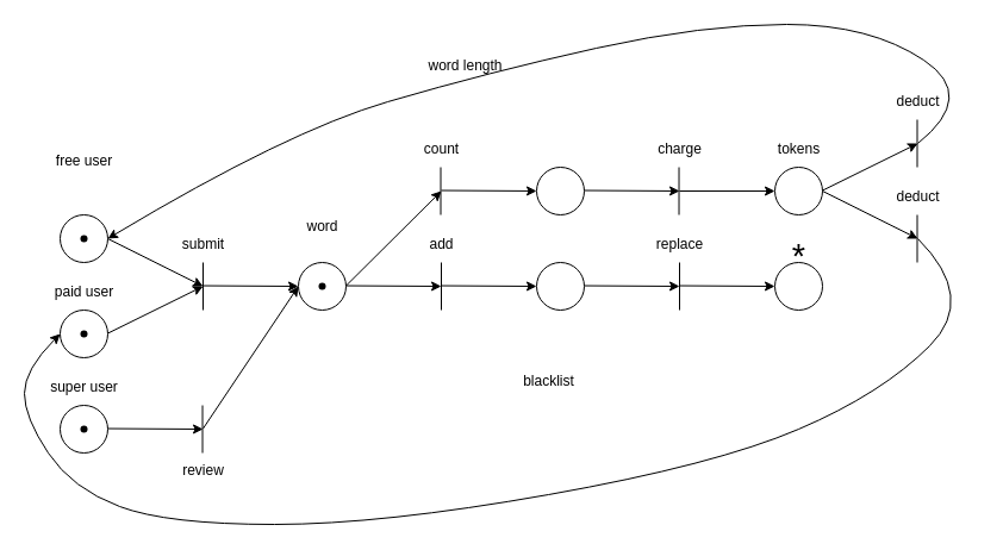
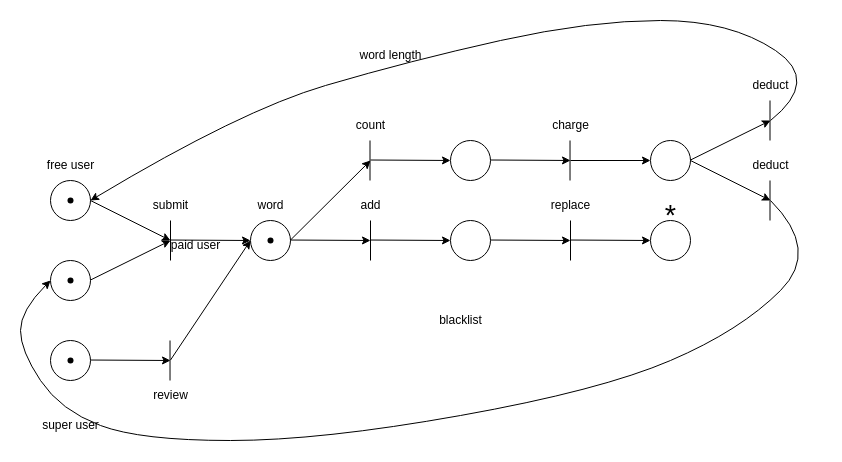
  <mxCell id="0" />
  <mxCell id="1" parent="0" />
  <mxCell id="2" value="" style="ellipse;whiteSpace=wrap;html=1;aspect=fixed;" parent="1" vertex="1"><mxGeometry x="50" y="260" width="40" height="40" as="geometry" /></mxCell>
  <mxCell id="3" value="" style="ellipse;whiteSpace=wrap;html=1;aspect=fixed;" parent="1" vertex="1"><mxGeometry x="650" y="140" width="40" height="40" as="geometry" /></mxCell>
  <mxCell id="4" value="" style="ellipse;whiteSpace=wrap;html=1;aspect=fixed;" parent="1" vertex="1"><mxGeometry x="650" y="220" width="40" height="40" as="geometry" /></mxCell>
  <mxCell id="5" value="" style="ellipse;whiteSpace=wrap;html=1;aspect=fixed;" parent="1" vertex="1"><mxGeometry x="450" y="220" width="40" height="40" as="geometry" /></mxCell>
  <mxCell id="6" value="" style="ellipse;whiteSpace=wrap;html=1;aspect=fixed;" parent="1" vertex="1"><mxGeometry x="250" y="220" width="40" height="40" as="geometry" /></mxCell>
  <mxCell id="7" value="" style="ellipse;whiteSpace=wrap;html=1;aspect=fixed;" parent="1" vertex="1"><mxGeometry x="50" y="340" width="40" height="40" as="geometry" /></mxCell>
  <mxCell id="8" value="" style="ellipse;whiteSpace=wrap;html=1;aspect=fixed;" parent="1" vertex="1"><mxGeometry x="50" y="180" width="40" height="40" as="geometry" /></mxCell>
- <mxCell id="9" value="free user" style="text;html=1;align=center;verticalAlign=middle;resizable=0;points=[];autosize=1;strokeColor=none;fillColor=none;" parent="1" vertex="1"><mxGeometry x="35" y="120" width="70" height="30" as="geometry" /></mxCell>
+ <mxCell id="9" value="free user" style="text;html=1;align=center;verticalAlign=middle;resizable=0;points=[];autosize=1;strokeColor=none;fillColor=none;" parent="1" vertex="1"><mxGeometry x="35" y="150" width="70" height="30" as="geometry" /></mxCell>
  <mxCell id="10" value="" style="endArrow=none;html=1;rounded=0;" parent="1" edge="1"><mxGeometry width="50" height="50" relative="1" as="geometry"><mxPoint x="169.52" y="380" as="sourcePoint" /><mxPoint x="169.52" y="340" as="targetPoint" /></mxGeometry></mxCell>
  <mxCell id="11" value="" style="endArrow=none;html=1;rounded=0;" parent="1" edge="1"><mxGeometry width="50" height="50" relative="1" as="geometry"><mxPoint x="370" y="260" as="sourcePoint" /><mxPoint x="370" y="220" as="targetPoint" /></mxGeometry></mxCell>
  <mxCell id="12" value="" style="endArrow=none;html=1;rounded=0;" parent="1" edge="1"><mxGeometry width="50" height="50" relative="1" as="geometry"><mxPoint x="769.5" y="140" as="sourcePoint" /><mxPoint x="769.5" y="100" as="targetPoint" /></mxGeometry></mxCell>
  <mxCell id="13" value="" style="endArrow=none;html=1;rounded=0;" parent="1" edge="1"><mxGeometry width="50" height="50" relative="1" as="geometry"><mxPoint x="569.52" y="180" as="sourcePoint" /><mxPoint x="569.52" y="140" as="targetPoint" /></mxGeometry></mxCell>
  <mxCell id="14" value="" style="endArrow=none;html=1;rounded=0;" parent="1" edge="1"><mxGeometry width="50" height="50" relative="1" as="geometry"><mxPoint x="570" y="260" as="sourcePoint" /><mxPoint x="570" y="220" as="targetPoint" /></mxGeometry></mxCell>
  <mxCell id="15" value="" style="endArrow=none;html=1;rounded=0;" parent="1" edge="1"><mxGeometry width="50" height="50" relative="1" as="geometry"><mxPoint x="170" y="260" as="sourcePoint" /><mxPoint x="170" y="220" as="targetPoint" /></mxGeometry></mxCell>
  <mxCell id="16" value="" style="edgeStyle=none;orthogonalLoop=1;jettySize=auto;html=1;rounded=0;" parent="1" edge="1"><mxGeometry width="100" relative="1" as="geometry"><mxPoint x="90" y="200" as="sourcePoint" /><mxPoint x="170" y="240" as="targetPoint" /><Array as="points" /></mxGeometry></mxCell>
  <mxCell id="17" value="" style="edgeStyle=none;orthogonalLoop=1;jettySize=auto;html=1;rounded=0;" parent="1" edge="1"><mxGeometry width="100" relative="1" as="geometry"><mxPoint x="90" y="279.52" as="sourcePoint" /><mxPoint x="170" y="240" as="targetPoint" /><Array as="points" /></mxGeometry></mxCell>
  <mxCell id="18" value="" style="edgeStyle=none;orthogonalLoop=1;jettySize=auto;html=1;rounded=0;" parent="1" edge="1"><mxGeometry width="100" relative="1" as="geometry"><mxPoint x="170" y="239.52" as="sourcePoint" /><mxPoint x="250" y="240" as="targetPoint" /><Array as="points" /></mxGeometry></mxCell>
- <mxCell id="19" value="paid user" style="text;html=1;align=center;verticalAlign=middle;resizable=0;points=[];autosize=1;strokeColor=none;fillColor=none;" parent="1" vertex="1"><mxGeometry x="35" y="230" width="70" height="30" as="geometry" /></mxCell>
- <mxCell id="20" value="super user" style="text;html=1;align=center;verticalAlign=middle;resizable=0;points=[];autosize=1;strokeColor=none;fillColor=none;" parent="1" vertex="1"><mxGeometry x="30" y="310" width="80" height="30" as="geometry" /></mxCell>
- <mxCell id="21" value="word" style="text;html=1;align=center;verticalAlign=middle;resizable=0;points=[];autosize=1;strokeColor=none;fillColor=none;" parent="1" vertex="1"><mxGeometry x="245" y="175" width="50" height="30" as="geometry" /></mxCell>
+ <mxCell id="19" value="paid user" style="text;html=1;align=center;verticalAlign=middle;resizable=0;points=[];autosize=1;strokeColor=none;fillColor=none;" parent="1" vertex="1"><mxGeometry x="160" y="230" width="70" height="30" as="geometry" /></mxCell>
+ <mxCell id="20" value="super user" style="text;html=1;align=center;verticalAlign=middle;resizable=0;points=[];autosize=1;strokeColor=none;fillColor=none;" parent="1" vertex="1"><mxGeometry x="30" y="410" width="80" height="30" as="geometry" /></mxCell>
+ <mxCell id="21" value="word" style="text;html=1;align=center;verticalAlign=middle;resizable=0;points=[];autosize=1;strokeColor=none;fillColor=none;" parent="1" vertex="1"><mxGeometry x="245" y="190" width="50" height="30" as="geometry" /></mxCell>
  <mxCell id="22" value="submit" style="text;html=1;align=center;verticalAlign=middle;resizable=0;points=[];autosize=1;strokeColor=none;fillColor=none;" parent="1" vertex="1"><mxGeometry x="140" y="190" width="60" height="30" as="geometry" /></mxCell>
  <mxCell id="23" value="" style="shape=waypoint;sketch=0;size=6;pointerEvents=1;points=[];fillColor=none;resizable=0;rotatable=0;perimeter=centerPerimeter;snapToPoint=1;" parent="1" vertex="1"><mxGeometry x="60" y="190" width="20" height="20" as="geometry" /></mxCell>
  <mxCell id="24" value="" style="shape=waypoint;sketch=0;size=6;pointerEvents=1;points=[];fillColor=none;resizable=0;rotatable=0;perimeter=centerPerimeter;snapToPoint=1;" parent="1" vertex="1"><mxGeometry x="60" y="270" width="20" height="20" as="geometry" /></mxCell>
  <mxCell id="25" value="review" style="text;html=1;align=center;verticalAlign=middle;resizable=0;points=[];autosize=1;strokeColor=none;fillColor=none;" parent="1" vertex="1"><mxGeometry x="140" y="380" width="60" height="30" as="geometry" /></mxCell>
  <mxCell id="26" value="" style="shape=waypoint;sketch=0;size=6;pointerEvents=1;points=[];fillColor=none;resizable=0;rotatable=0;perimeter=centerPerimeter;snapToPoint=1;" parent="1" vertex="1"><mxGeometry x="260" y="230" width="20" height="20" as="geometry" /></mxCell>
  <mxCell id="27" value="" style="shape=waypoint;sketch=0;size=6;pointerEvents=1;points=[];fillColor=none;resizable=0;rotatable=0;perimeter=centerPerimeter;snapToPoint=1;" parent="1" vertex="1"><mxGeometry x="60" y="350" width="20" height="20" as="geometry" /></mxCell>
  <mxCell id="28" value="" style="edgeStyle=none;orthogonalLoop=1;jettySize=auto;html=1;rounded=0;" parent="1" edge="1"><mxGeometry width="100" relative="1" as="geometry"><mxPoint x="90" y="359.52" as="sourcePoint" /><mxPoint x="170" y="360" as="targetPoint" /><Array as="points" /></mxGeometry></mxCell>
  <mxCell id="29" value="" style="edgeStyle=none;orthogonalLoop=1;jettySize=auto;html=1;rounded=0;entryX=0;entryY=0.5;entryDx=0;entryDy=0;" parent="1" target="6" edge="1"><mxGeometry width="100" relative="1" as="geometry"><mxPoint x="170" y="359.52" as="sourcePoint" /><mxPoint x="270" y="359.52" as="targetPoint" /><Array as="points" /></mxGeometry></mxCell>
  <mxCell id="30" value="add" style="text;html=1;align=center;verticalAlign=middle;resizable=0;points=[];autosize=1;strokeColor=none;fillColor=none;" parent="1" vertex="1"><mxGeometry x="350" y="190" width="40" height="30" as="geometry" /></mxCell>
  <mxCell id="31" value="" style="edgeStyle=none;orthogonalLoop=1;jettySize=auto;html=1;rounded=0;" parent="1" edge="1"><mxGeometry width="100" relative="1" as="geometry"><mxPoint x="290" y="239.52" as="sourcePoint" /><mxPoint x="370" y="240" as="targetPoint" /><Array as="points" /></mxGeometry></mxCell>
  <mxCell id="32" value="" style="edgeStyle=none;orthogonalLoop=1;jettySize=auto;html=1;rounded=0;" parent="1" edge="1"><mxGeometry width="100" relative="1" as="geometry"><mxPoint x="370" y="239.52" as="sourcePoint" /><mxPoint x="450" y="240" as="targetPoint" /><Array as="points" /></mxGeometry></mxCell>
  <mxCell id="33" value="blacklist" style="text;html=1;align=center;verticalAlign=middle;resizable=0;points=[];autosize=1;strokeColor=none;fillColor=none;" parent="1" vertex="1"><mxGeometry x="425" y="305" width="70" height="30" as="geometry" /></mxCell>
  <mxCell id="34" value="" style="edgeStyle=none;orthogonalLoop=1;jettySize=auto;html=1;rounded=0;" parent="1" edge="1"><mxGeometry width="100" relative="1" as="geometry"><mxPoint x="490" y="239.52" as="sourcePoint" /><mxPoint x="570" y="240" as="targetPoint" /><Array as="points" /></mxGeometry></mxCell>
  <mxCell id="35" value="replace" style="text;html=1;align=center;verticalAlign=middle;resizable=0;points=[];autosize=1;strokeColor=none;fillColor=none;" parent="1" vertex="1"><mxGeometry x="540" y="190" width="60" height="30" as="geometry" /></mxCell>
  <mxCell id="36" value="" style="edgeStyle=none;orthogonalLoop=1;jettySize=auto;html=1;rounded=0;" parent="1" edge="1"><mxGeometry width="100" relative="1" as="geometry"><mxPoint x="570" y="239.52" as="sourcePoint" /><mxPoint x="650" y="240" as="targetPoint" /><Array as="points" /></mxGeometry></mxCell>
  <mxCell id="37" value="&lt;font style=&quot;font-size: 29px;&quot;&gt;*&lt;/font&gt;" style="text;html=1;align=center;verticalAlign=middle;resizable=0;points=[];autosize=1;strokeColor=none;fillColor=none;" parent="1" vertex="1"><mxGeometry x="655" y="190" width="30" height="50" as="geometry" /></mxCell>
  <mxCell id="38" value="" style="edgeStyle=none;orthogonalLoop=1;jettySize=auto;html=1;rounded=0;" parent="1" edge="1"><mxGeometry width="100" relative="1" as="geometry"><mxPoint x="290" y="239.52" as="sourcePoint" /><mxPoint x="370" y="160" as="targetPoint" /><Array as="points" /></mxGeometry></mxCell>
  <mxCell id="39" value="count" style="text;html=1;align=center;verticalAlign=middle;resizable=0;points=[];autosize=1;strokeColor=none;fillColor=none;" parent="1" vertex="1"><mxGeometry x="345" y="110" width="50" height="30" as="geometry" /></mxCell>
- <mxCell id="40" value="tokens" style="text;html=1;align=center;verticalAlign=middle;resizable=0;points=[];autosize=1;strokeColor=none;fillColor=none;" parent="1" vertex="1"><mxGeometry x="640" y="110" width="60" height="30" as="geometry" /></mxCell>
  <mxCell id="41" value="" style="edgeStyle=none;orthogonalLoop=1;jettySize=auto;html=1;rounded=0;entryX=0;entryY=0.5;entryDx=0;entryDy=0;" parent="1" target="3" edge="1"><mxGeometry width="100" relative="1" as="geometry"><mxPoint x="570" y="160" as="sourcePoint" /><mxPoint x="640" y="160" as="targetPoint" /><Array as="points" /></mxGeometry></mxCell>
  <mxCell id="42" value="" style="edgeStyle=none;orthogonalLoop=1;jettySize=auto;html=1;rounded=0;" parent="1" edge="1"><mxGeometry width="100" relative="1" as="geometry"><mxPoint x="690" y="159.52" as="sourcePoint" /><mxPoint x="770" y="120" as="targetPoint" /><Array as="points" /></mxGeometry></mxCell>
  <mxCell id="43" value="deduct" style="text;html=1;align=center;verticalAlign=middle;resizable=0;points=[];autosize=1;strokeColor=none;fillColor=none;" parent="1" vertex="1"><mxGeometry x="740" y="70" width="60" height="30" as="geometry" /></mxCell>
  <mxCell id="44" value="" style="curved=1;endArrow=classic;html=1;rounded=0;entryX=1;entryY=0.5;entryDx=0;entryDy=0;" parent="1" target="8" edge="1"><mxGeometry width="50" height="50" relative="1" as="geometry"><mxPoint x="770" y="120" as="sourcePoint" /><mxPoint x="670" y="90" as="targetPoint" /><Array as="points"><mxPoint x="820" y="80" /><mxPoint x="730" y="20" /><mxPoint x="590" y="20" /><mxPoint x="410" y="60" /><mxPoint x="240" y="110" /></Array></mxGeometry></mxCell>
  <mxCell id="45" value="" style="curved=1;endArrow=classic;html=1;rounded=0;entryX=0;entryY=0.5;entryDx=0;entryDy=0;" parent="1" target="2" edge="1"><mxGeometry width="50" height="50" relative="1" as="geometry"><mxPoint x="770" y="200" as="sourcePoint" /><mxPoint x="20" y="370" as="targetPoint" /><Array as="points"><mxPoint x="820" y="250" /><mxPoint x="740" y="330" /><mxPoint x="600" y="390" /><mxPoint x="320" y="440" /><mxPoint x="140" y="440" /><mxPoint x="60" y="410" /><mxPoint x="20" y="350" /><mxPoint x="20" y="310" /></Array></mxGeometry></mxCell>
  <mxCell id="46" value="" style="ellipse;whiteSpace=wrap;html=1;aspect=fixed;" vertex="1" parent="1"><mxGeometry x="450" y="140" width="40" height="40" as="geometry" /></mxCell>
  <mxCell id="47" value="" style="endArrow=none;html=1;rounded=0;" edge="1" parent="1"><mxGeometry width="50" height="50" relative="1" as="geometry"><mxPoint x="369.5" y="180" as="sourcePoint" /><mxPoint x="369.5" y="140" as="targetPoint" /></mxGeometry></mxCell>
  <mxCell id="48" value="charge" style="text;html=1;align=center;verticalAlign=middle;resizable=0;points=[];autosize=1;strokeColor=none;fillColor=none;" vertex="1" parent="1"><mxGeometry x="540" y="110" width="60" height="30" as="geometry" /></mxCell>
  <mxCell id="49" value="" style="edgeStyle=none;orthogonalLoop=1;jettySize=auto;html=1;rounded=0;" edge="1" parent="1"><mxGeometry width="100" relative="1" as="geometry"><mxPoint x="490" y="159.5" as="sourcePoint" /><mxPoint x="570" y="159.98" as="targetPoint" /><Array as="points" /></mxGeometry></mxCell>
  <mxCell id="50" value="" style="edgeStyle=none;orthogonalLoop=1;jettySize=auto;html=1;rounded=0;" edge="1" parent="1"><mxGeometry width="100" relative="1" as="geometry"><mxPoint x="370" y="159.5" as="sourcePoint" /><mxPoint x="450" y="159.98" as="targetPoint" /><Array as="points" /></mxGeometry></mxCell>
  <mxCell id="51" value="word length" style="text;html=1;align=center;verticalAlign=middle;resizable=0;points=[];autosize=1;strokeColor=none;fillColor=none;" vertex="1" parent="1"><mxGeometry x="345" y="40" width="90" height="30" as="geometry" /></mxCell>
  <mxCell id="52" value="" style="endArrow=none;html=1;rounded=0;" edge="1" parent="1"><mxGeometry width="50" height="50" relative="1" as="geometry"><mxPoint x="769.5" y="220" as="sourcePoint" /><mxPoint x="769.5" y="180" as="targetPoint" /></mxGeometry></mxCell>
  <mxCell id="53" value="" style="edgeStyle=none;orthogonalLoop=1;jettySize=auto;html=1;rounded=0;" edge="1" parent="1"><mxGeometry width="100" relative="1" as="geometry"><mxPoint x="690" y="160" as="sourcePoint" /><mxPoint x="770" y="200" as="targetPoint" /><Array as="points" /></mxGeometry></mxCell>
  <mxCell id="54" value="deduct" style="text;html=1;align=center;verticalAlign=middle;resizable=0;points=[];autosize=1;strokeColor=none;fillColor=none;" vertex="1" parent="1"><mxGeometry x="740" y="150" width="60" height="30" as="geometry" /></mxCell>
